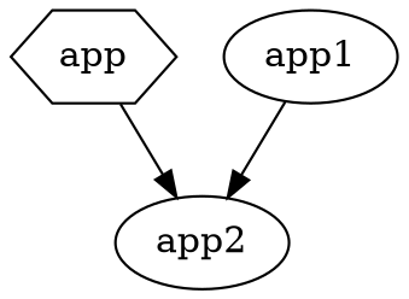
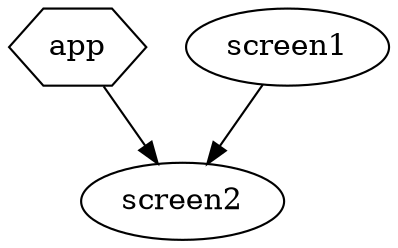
  digraph {
    otherAtter=hello
    schemeFileName="single-flow-scheme"
    app [shape=hexagon type=flow]
-   screen2 [label=app2]
-   screen1 [label=app1]
+   screen2
+   screen1
    app -> screen2
    screen1 -> screen2
  }
